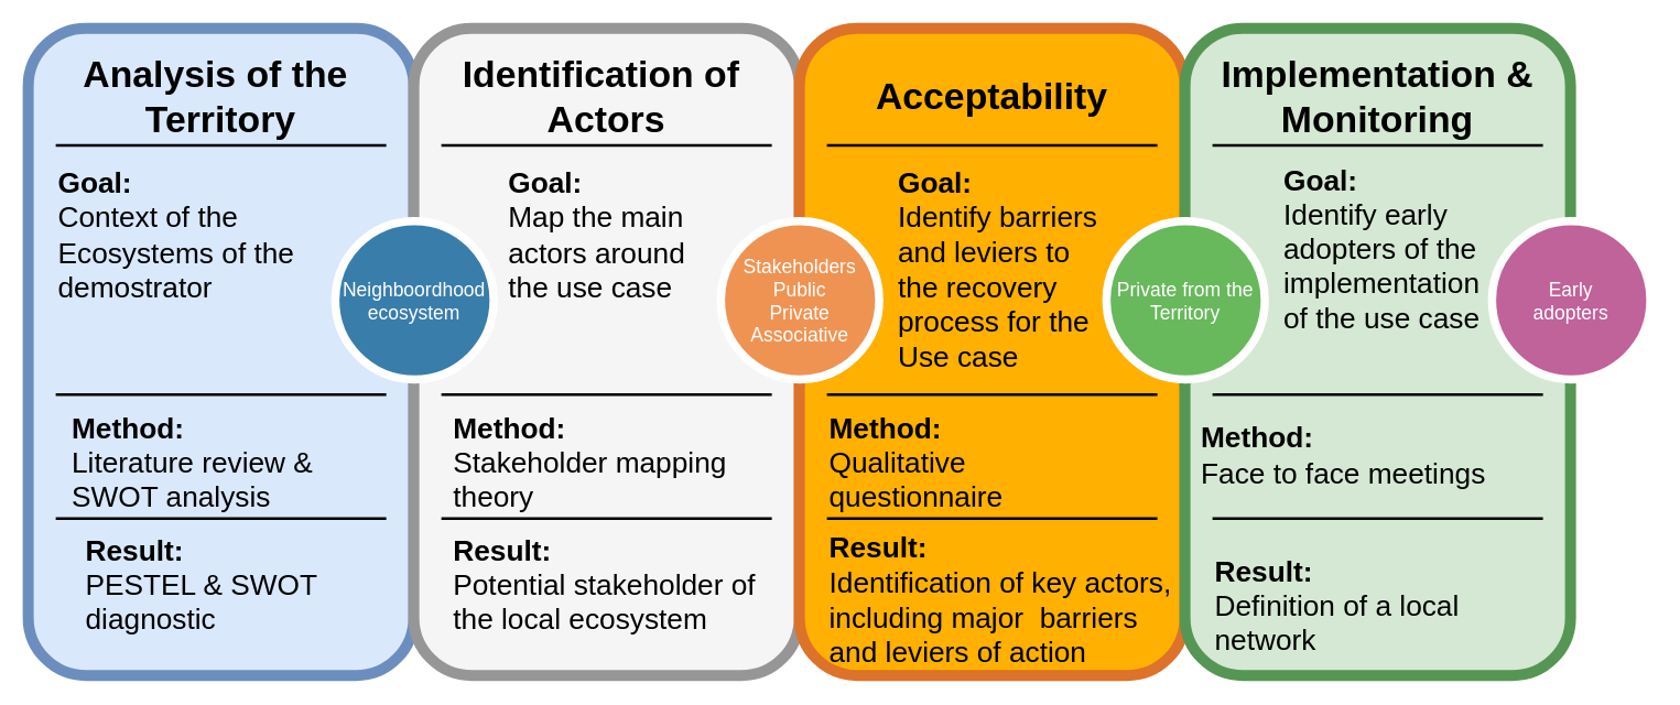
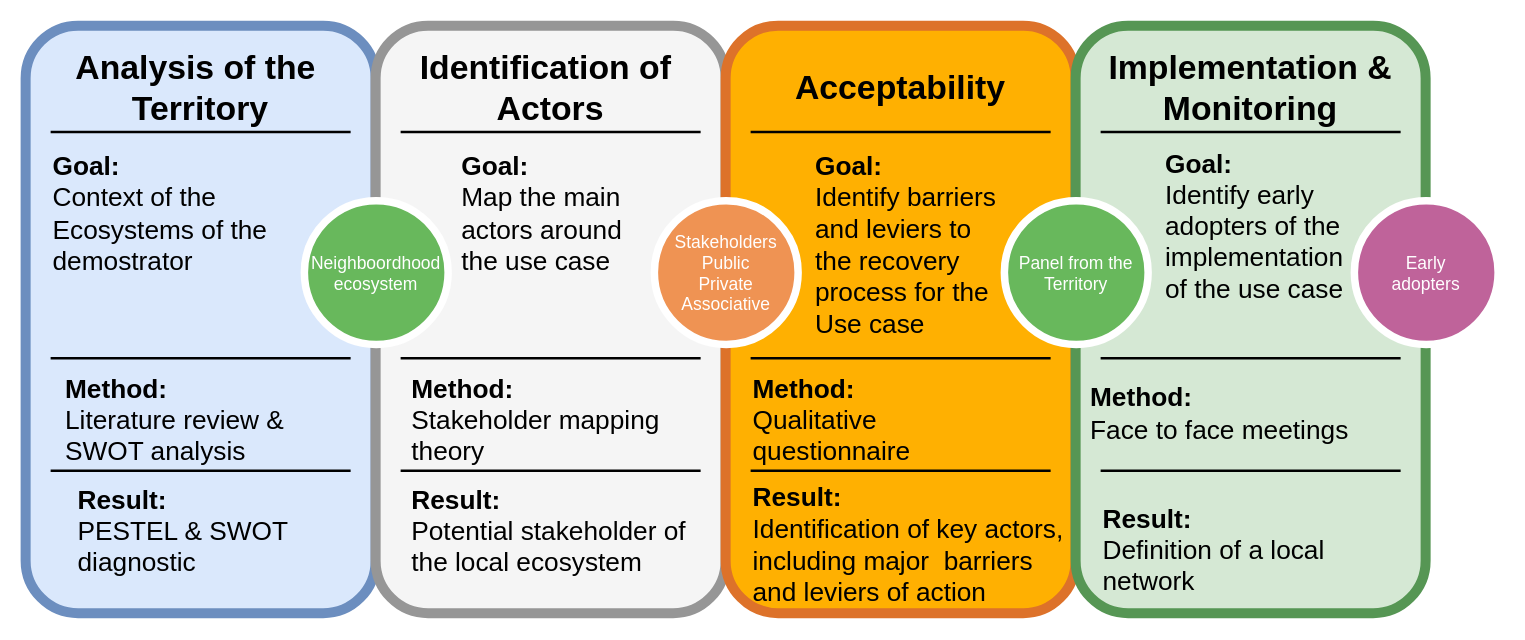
  <mxCell id="0" />
  <mxCell id="1" parent="0" />
  <mxCell id="2" value="" style="whiteSpace=wrap;html=1;rounded=1;shadow=0;strokeWidth=8;fontSize=20;align=center;fillColor=#dae8fc;strokeColor=#6c8ebf;fontColor=#000000;" parent="1" vertex="1"><mxGeometry x="20" y="20" width="280" height="470" as="geometry" /></mxCell>
  <mxCell id="3" value="Analysis of the&amp;nbsp;&lt;br&gt;Territory" style="text;html=1;strokeColor=none;fillColor=none;align=center;verticalAlign=middle;whiteSpace=wrap;rounded=0;shadow=0;fontSize=27;fontColor=#000000;fontStyle=1" parent="1" vertex="1"><mxGeometry x="20" y="40" width="280" height="60" as="geometry" /></mxCell>
  <mxCell id="4" value="&lt;b&gt;Goal:&lt;/b&gt;&lt;br&gt;Context of the Ecosystems of the demostrator&lt;br&gt;" style="text;html=1;strokeColor=none;fillColor=none;align=left;verticalAlign=middle;whiteSpace=wrap;rounded=0;shadow=0;fontSize=21;fontColor=#000000;" parent="1" vertex="1"><mxGeometry x="40" y="120" width="230" height="100" as="geometry" /></mxCell>
  <mxCell id="5" value="" style="line;strokeWidth=2;html=1;rounded=0;shadow=0;fontSize=27;align=center;fillColor=none;strokeColor=#000000;fontColor=#000000;" parent="1" vertex="1"><mxGeometry x="40" y="100" width="240" height="10" as="geometry" /></mxCell>
  <mxCell id="6" value="" style="line;strokeWidth=2;html=1;rounded=0;shadow=0;fontSize=27;align=center;fillColor=none;strokeColor=#000000;fontColor=#000000;" parent="1" vertex="1"><mxGeometry x="40" y="281" width="240" height="10" as="geometry" /></mxCell>
  <mxCell id="7" value="" style="whiteSpace=wrap;html=1;rounded=1;shadow=0;strokeWidth=8;fontSize=20;align=center;fillColor=#f5f5f5;strokeColor=#969696;fontColor=#333333;" parent="1" vertex="1"><mxGeometry x="300" y="20" width="280" height="470" as="geometry" /></mxCell>
  <mxCell id="8" value="Identification of&amp;nbsp;&lt;br&gt;Actors" style="text;html=1;strokeColor=none;fillColor=none;align=center;verticalAlign=middle;whiteSpace=wrap;rounded=0;shadow=0;fontSize=27;fontColor=#000000;fontStyle=1" parent="1" vertex="1"><mxGeometry x="300" y="40" width="280" height="60" as="geometry" /></mxCell>
  <mxCell id="9" value="" style="line;strokeWidth=2;html=1;rounded=0;shadow=0;fontSize=27;align=center;fillColor=none;strokeColor=#000000;fontColor=#000000;" parent="1" vertex="1"><mxGeometry x="320" y="100" width="240" height="10" as="geometry" /></mxCell>
  <mxCell id="10" value="" style="line;strokeWidth=2;html=1;rounded=0;shadow=0;fontSize=27;align=center;fillColor=none;strokeColor=#000000;fontColor=#000000;" parent="1" vertex="1"><mxGeometry x="320" y="281" width="240" height="10" as="geometry" /></mxCell>
- <mxCell id="11" value="Neighboordhood&lt;br&gt;ecosystem" style="ellipse;whiteSpace=wrap;html=1;rounded=0;shadow=0;strokeWidth=6;fontSize=14;align=center;fillColor=#397DAA;strokeColor=#FFFFFF;fontColor=#ffffff;" parent="1" vertex="1"><mxGeometry x="243" y="160" width="115" height="115" as="geometry" /></mxCell>
+ <mxCell id="11" value="Neighboordhood&lt;br&gt;ecosystem" style="ellipse;whiteSpace=wrap;html=1;rounded=0;shadow=0;strokeWidth=6;fontSize=14;align=center;fillColor=#68b85c;strokeColor=#FFFFFF;fontColor=#ffffff;" parent="1" vertex="1"><mxGeometry x="243" y="160" width="115" height="115" as="geometry" /></mxCell>
  <mxCell id="12" value="" style="whiteSpace=wrap;html=1;rounded=1;shadow=0;strokeWidth=8;fontSize=20;align=center;fillColor=#FFB001;strokeColor=#dd722a;fontColor=#000000;" parent="1" vertex="1"><mxGeometry x="580" y="20" width="280" height="470" as="geometry" /></mxCell>
  <mxCell id="13" value="Acceptability" style="text;html=1;strokeColor=none;fillColor=none;align=center;verticalAlign=middle;whiteSpace=wrap;rounded=0;shadow=0;fontSize=27;fontColor=#000000;fontStyle=1" parent="1" vertex="1"><mxGeometry x="580" y="40" width="280" height="60" as="geometry" /></mxCell>
  <mxCell id="14" value="" style="line;strokeWidth=2;html=1;rounded=0;shadow=0;fontSize=27;align=center;fillColor=none;strokeColor=#000000;fontColor=#000000;" parent="1" vertex="1"><mxGeometry x="600" y="100" width="240" height="10" as="geometry" /></mxCell>
  <mxCell id="15" value="" style="line;strokeWidth=2;html=1;rounded=0;shadow=0;fontSize=27;align=center;fillColor=none;strokeColor=#000000;fontColor=#000000;" parent="1" vertex="1"><mxGeometry x="600" y="281" width="240" height="10" as="geometry" /></mxCell>
  <mxCell id="16" value="Stakeholders&lt;br&gt;Public&lt;br&gt;Private&lt;br&gt;Associative" style="ellipse;whiteSpace=wrap;html=1;rounded=0;shadow=0;strokeWidth=6;fontSize=14;align=center;fillColor=#EF9353;strokeColor=#FFFFFF;fontColor=#ffffff;" parent="1" vertex="1"><mxGeometry x="523" y="160" width="115" height="115" as="geometry" /></mxCell>
  <mxCell id="17" value="" style="whiteSpace=wrap;html=1;rounded=1;shadow=0;strokeWidth=8;fontSize=20;align=center;fillColor=#d5e8d4;strokeColor=#569654;" parent="1" vertex="1"><mxGeometry x="860" y="20" width="280" height="470" as="geometry" /></mxCell>
  <mxCell id="18" value="Implementation &amp;amp;&lt;br&gt;Monitoring" style="text;html=1;strokeColor=none;fillColor=none;align=center;verticalAlign=middle;whiteSpace=wrap;rounded=0;shadow=0;fontSize=27;fontColor=#000000;fontStyle=1" parent="1" vertex="1"><mxGeometry x="860" y="40" width="280" height="60" as="geometry" /></mxCell>
  <mxCell id="19" value="" style="line;strokeWidth=2;html=1;rounded=0;shadow=0;fontSize=27;align=center;fillColor=none;strokeColor=#000000;fontColor=#000000;" parent="1" vertex="1"><mxGeometry x="880" y="100" width="240" height="10" as="geometry" /></mxCell>
  <mxCell id="20" value="" style="line;strokeWidth=2;html=1;rounded=0;shadow=0;fontSize=27;align=center;fillColor=none;strokeColor=#000000;fontColor=#000000;" parent="1" vertex="1"><mxGeometry x="880" y="281" width="240" height="10" as="geometry" /></mxCell>
- <mxCell id="21" value="Private from the&lt;br&gt;Territory" style="ellipse;whiteSpace=wrap;html=1;rounded=0;shadow=0;strokeWidth=6;fontSize=14;align=center;fillColor=#68B85C;strokeColor=#FFFFFF;fontColor=#ffffff;" parent="1" vertex="1"><mxGeometry x="803" y="160" width="115" height="115" as="geometry" /></mxCell>
+ <mxCell id="21" value="Panel from the&lt;br&gt;Territory" style="ellipse;whiteSpace=wrap;html=1;rounded=0;shadow=0;strokeWidth=6;fontSize=14;align=center;fillColor=#68B85C;strokeColor=#FFFFFF;fontColor=#ffffff;" parent="1" vertex="1"><mxGeometry x="803" y="160" width="115" height="115" as="geometry" /></mxCell>
  <mxCell id="22" value="Early&lt;br&gt;adopters" style="ellipse;whiteSpace=wrap;html=1;rounded=0;shadow=0;strokeWidth=6;fontSize=14;align=center;fillColor=#BF639A;strokeColor=#FFFFFF;fontColor=#ffffff;" parent="1" vertex="1"><mxGeometry x="1083" y="160" width="115" height="115" as="geometry" /></mxCell>
  <mxCell id="23" value="&lt;b&gt;Goal:&lt;/b&gt;&lt;br&gt;Map the main&amp;nbsp;&lt;br&gt;actors around the use case&amp;nbsp;" style="text;html=1;strokeColor=none;fillColor=none;align=left;verticalAlign=middle;whiteSpace=wrap;rounded=0;shadow=0;fontSize=21;fontColor=#000000;" vertex="1" parent="1"><mxGeometry x="367" y="120" width="160" height="100" as="geometry" /></mxCell>
  <mxCell id="24" value="&lt;b&gt;Goal:&lt;/b&gt;&lt;br&gt;Identify barriers and leviers to the recovery process for the Use case&amp;nbsp;" style="text;html=1;strokeColor=none;fillColor=none;align=left;verticalAlign=middle;whiteSpace=wrap;rounded=0;shadow=0;fontSize=21;fontColor=#000000;" vertex="1" parent="1"><mxGeometry x="650" y="120" width="160" height="150" as="geometry" /></mxCell>
  <mxCell id="25" value="&lt;b&gt;Goal:&lt;/b&gt;&lt;br&gt;Identify early adopters of the implementation of the use case&amp;nbsp;" style="text;html=1;strokeColor=none;fillColor=none;align=left;verticalAlign=middle;whiteSpace=wrap;rounded=0;shadow=0;fontSize=21;fontColor=#000000;" vertex="1" parent="1"><mxGeometry x="930" y="120" width="160" height="120" as="geometry" /></mxCell>
  <mxCell id="26" value="&lt;b&gt;Method:&lt;/b&gt;&lt;br&gt;Literature review &amp;amp; SWOT analysis" style="text;html=1;strokeColor=none;fillColor=none;align=left;verticalAlign=middle;whiteSpace=wrap;rounded=0;shadow=0;fontSize=21;fontColor=#000000;" vertex="1" parent="1"><mxGeometry x="50" y="300" width="230" height="70" as="geometry" /></mxCell>
  <mxCell id="27" value="&lt;b&gt;Method:&lt;/b&gt;&lt;br&gt;Stakeholder mapping&lt;br&gt;theory" style="text;html=1;strokeColor=none;fillColor=none;align=left;verticalAlign=middle;whiteSpace=wrap;rounded=0;shadow=0;fontSize=21;fontColor=#000000;" vertex="1" parent="1"><mxGeometry x="327" y="300" width="223" height="70" as="geometry" /></mxCell>
  <mxCell id="28" value="&lt;b&gt;Method:&lt;/b&gt;&lt;br&gt;Qualitative questionnaire&amp;nbsp;&amp;nbsp;" style="text;html=1;strokeColor=none;fillColor=none;align=left;verticalAlign=middle;whiteSpace=wrap;rounded=0;shadow=0;fontSize=21;fontColor=#000000;" vertex="1" parent="1"><mxGeometry x="600" y="300" width="240" height="70" as="geometry" /></mxCell>
  <mxCell id="29" value="&lt;b&gt;Method:&lt;/b&gt;&lt;br&gt;Face to face meetings&amp;nbsp;" style="text;html=1;strokeColor=none;fillColor=none;align=left;verticalAlign=middle;whiteSpace=wrap;rounded=0;shadow=0;fontSize=21;fontColor=#000000;" vertex="1" parent="1"><mxGeometry x="870" y="300" width="240" height="60" as="geometry" /></mxCell>
  <mxCell id="30" value="" style="line;strokeWidth=2;html=1;rounded=0;shadow=0;fontSize=27;align=center;fillColor=none;strokeColor=#000000;fontColor=#000000;" vertex="1" parent="1"><mxGeometry x="40" y="371" width="240" height="10" as="geometry" /></mxCell>
  <mxCell id="31" value="" style="line;strokeWidth=2;html=1;rounded=0;shadow=0;fontSize=27;align=center;fillColor=none;strokeColor=#000000;fontColor=#000000;" vertex="1" parent="1"><mxGeometry x="320" y="371" width="240" height="10" as="geometry" /></mxCell>
  <mxCell id="32" value="" style="line;strokeWidth=2;html=1;rounded=0;shadow=0;fontSize=27;align=center;fillColor=none;strokeColor=#000000;fontColor=#000000;" vertex="1" parent="1"><mxGeometry x="600" y="371" width="240" height="10" as="geometry" /></mxCell>
  <mxCell id="33" value="" style="line;strokeWidth=2;html=1;rounded=0;shadow=0;fontSize=27;align=center;fillColor=none;strokeColor=#000000;fontColor=#000000;" vertex="1" parent="1"><mxGeometry x="880" y="371" width="240" height="10" as="geometry" /></mxCell>
  <mxCell id="34" value="&lt;b&gt;Result:&lt;/b&gt;&lt;br&gt;PESTEL &amp;amp; SWOT diagnostic" style="text;html=1;strokeColor=none;fillColor=none;align=left;verticalAlign=middle;whiteSpace=wrap;rounded=0;shadow=0;fontSize=21;fontColor=#000000;" vertex="1" parent="1"><mxGeometry x="60" y="389" width="230" height="70" as="geometry" /></mxCell>
  <mxCell id="35" value="&lt;b&gt;Result:&lt;/b&gt;&lt;br&gt;Potential stakeholder of the local ecosystem" style="text;html=1;strokeColor=none;fillColor=none;align=left;verticalAlign=middle;whiteSpace=wrap;rounded=0;shadow=0;fontSize=21;fontColor=#000000;" vertex="1" parent="1"><mxGeometry x="327" y="389" width="223" height="70" as="geometry" /></mxCell>
  <mxCell id="36" value="&lt;b&gt;Result:&lt;/b&gt;&lt;br&gt;Identification of key actors, including major&amp;nbsp; barriers and leviers of action&amp;nbsp;" style="text;html=1;strokeColor=none;fillColor=none;align=left;verticalAlign=middle;whiteSpace=wrap;rounded=0;shadow=0;fontSize=21;fontColor=#000000;" vertex="1" parent="1"><mxGeometry x="600" y="389" width="260" height="91" as="geometry" /></mxCell>
  <mxCell id="37" value="&lt;b&gt;Result:&lt;/b&gt;&lt;br&gt;Definition of a local&lt;br&gt;network" style="text;html=1;strokeColor=none;fillColor=none;align=left;verticalAlign=middle;whiteSpace=wrap;rounded=0;shadow=0;fontSize=21;fontColor=#000000;" vertex="1" parent="1"><mxGeometry x="880" y="409" width="240" height="60" as="geometry" /></mxCell>
